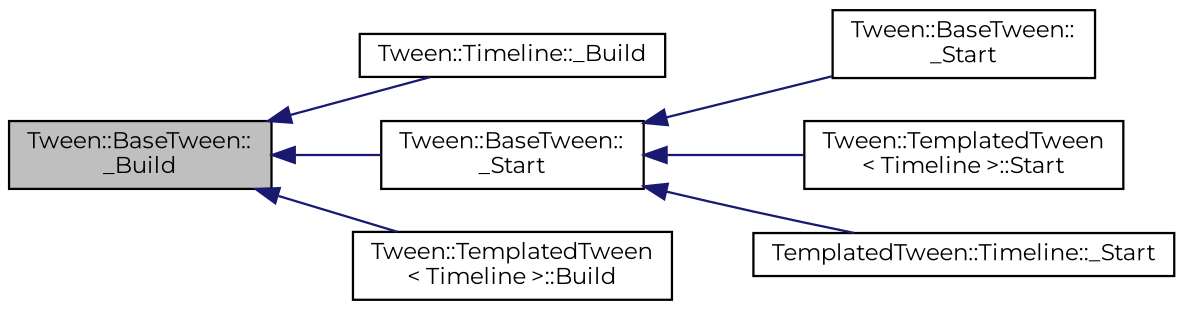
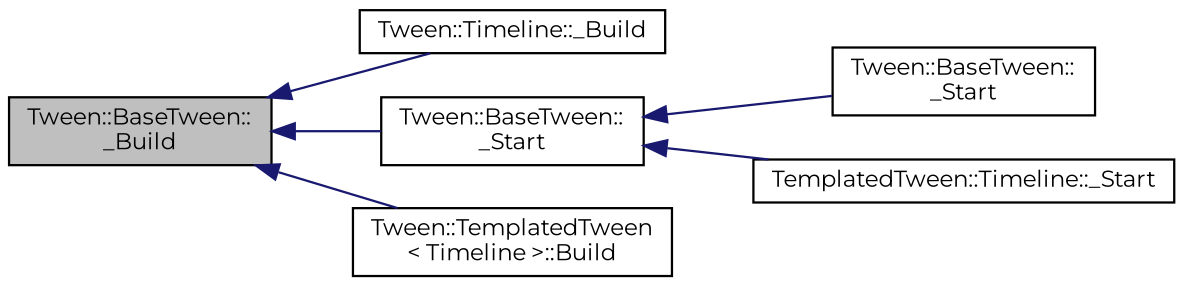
  digraph {
    fontname=Montserrat
    rankdir=LR
    node [color=black fontname=Montserrat fontsize=10 shape=record]
    edge [color=midnightblue dir=back fontname=Montserrat fontsize=10 labelfontname=FreeSans labelfontsize=10 style=solid]
    n1 [fillcolor=grey75 fontcolor=black height=0.2 label="Tween::BaseTween::\l_Build" style=filled width=0.4]
    n2 [height=0.2 label="Tween::Timeline::_Build" width=0.4]
    n3 [height=0.2 label="Tween::BaseTween::\l_Start" width=0.4]
    n4 [height=0.2 label="Tween::TemplatedTween\l\< Timeline \>::Build" width=0.4]
    n5 [height=0.2 label="Tween::BaseTween::\l_Start" width=0.4]
-   n6 [height=0.2 label="Tween::TemplatedTween\l\< Timeline \>::Start" width=0.4]
    n7 [height=0.2 label="TemplatedTween::Timeline::_Start" width=0.4]
    n1 -> n2
    n1 -> n3
    n1 -> n4
    n3 -> n5
-   n3 -> n6
    n3 -> n7
  }
